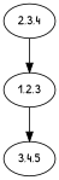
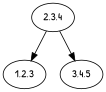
  digraph {
    fontname="Patrick Hand"
    rankdir=TB
    node [fontname="Patrick Hand"]
    edge [fontname="Patrick Hand"]
    n1 [label="1,2,3"]
    n2 [label="2,3,4"]
    n3 [label="3,4,5"]
    n2 -> n1
-   n1 -> n3
+   n2 -> n3
  }
